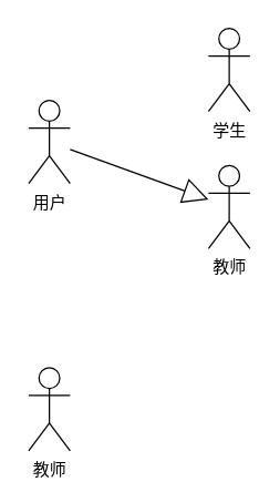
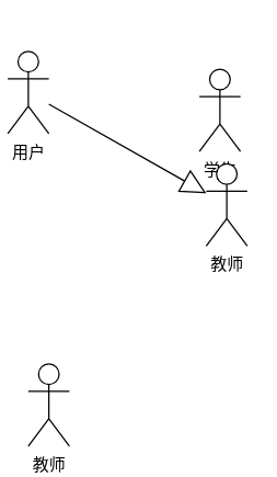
  <mxCell id="0" />
  <mxCell id="1" parent="0" />
- <mxCell id="2" value="学生" style="shape=umlActor;verticalLabelPosition=bottom;verticalAlign=top;html=1;" vertex="1" parent="1"><mxGeometry x="150" y="20" width="30" height="60" as="geometry" /></mxCell>
- <mxCell id="3" value="用户" style="shape=umlActor;verticalLabelPosition=bottom;verticalAlign=top;html=1;" vertex="1" parent="1"><mxGeometry x="20" y="72" width="30" height="60" as="geometry" /></mxCell>
+ <mxCell id="2" value="学生" style="shape=umlActor;verticalLabelPosition=bottom;verticalAlign=top;html=1;" vertex="1" parent="1"><mxGeometry x="145" y="50" width="30" height="60" as="geometry" /></mxCell>
+ <mxCell id="3" value="用户" style="shape=umlActor;verticalLabelPosition=bottom;verticalAlign=top;html=1;" vertex="1" parent="1"><mxGeometry x="5" y="37" width="30" height="60" as="geometry" /></mxCell>
  <mxCell id="4" value="教师" style="shape=umlActor;verticalLabelPosition=bottom;verticalAlign=top;html=1;" vertex="1" parent="1"><mxGeometry x="150" y="119" width="30" height="60" as="geometry" /></mxCell>
  <mxCell id="5" value="" style="endArrow=block;endSize=16;endFill=0;html=1;rounded=0;" edge="1" parent="1" source="3" target="4"><mxGeometry width="160" relative="1" as="geometry"><mxPoint x="98" y="129" as="sourcePoint" /><mxPoint x="198" y="75" as="targetPoint" /></mxGeometry></mxCell>
  <mxCell id="6" value="教师" style="shape=umlActor;verticalLabelPosition=bottom;verticalAlign=top;html=1;" vertex="1" parent="1"><mxGeometry x="20" y="265" width="30" height="60" as="geometry" /></mxCell>
